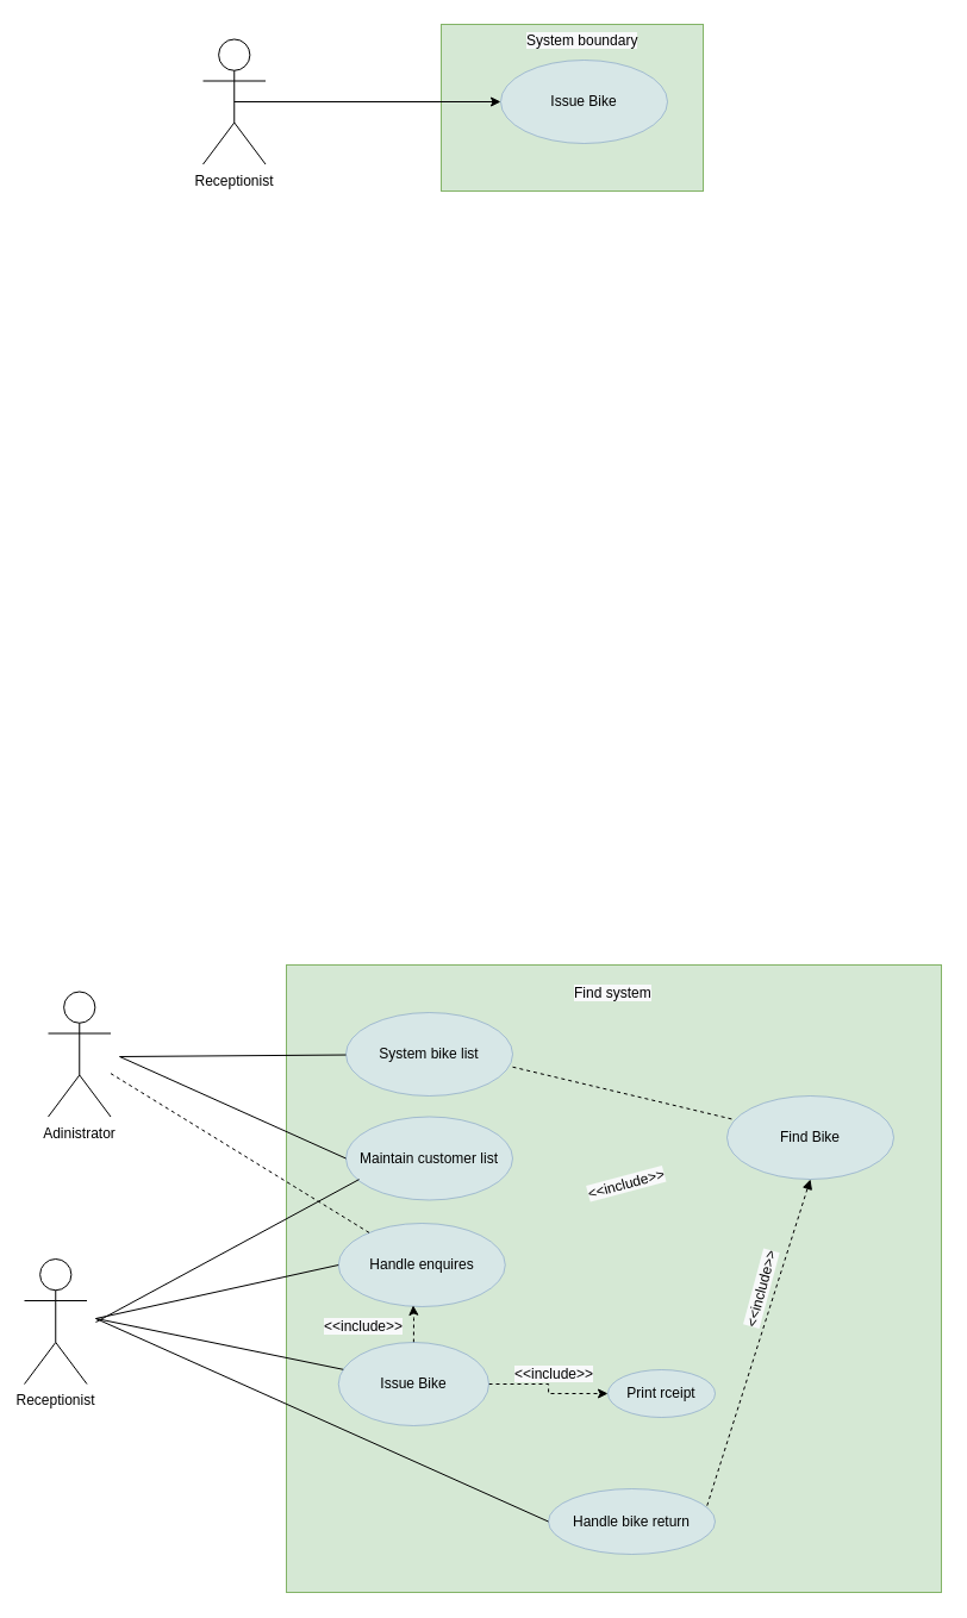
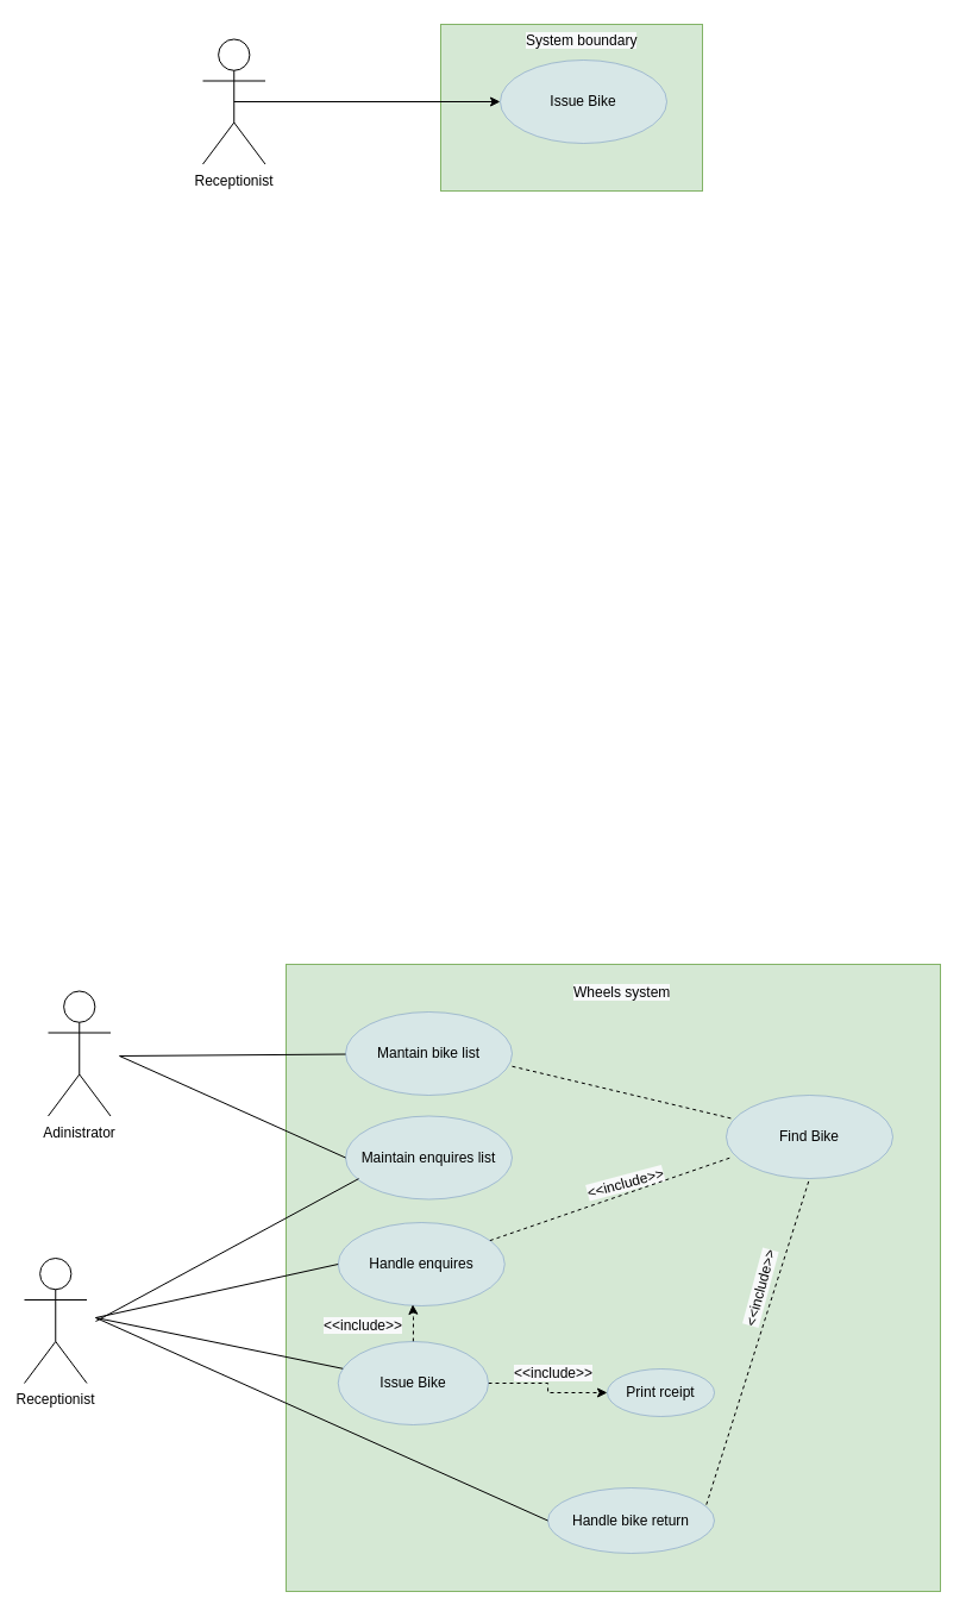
  <mxCell id="0" />
  <mxCell id="1" parent="0" />
  <mxCell id="2" value="&lt;h5&gt;&lt;br&gt;&lt;/h5&gt;" style="html=1;fillColor=#d5e8d4;strokeColor=#82b366;" vertex="1" parent="1"><mxGeometry x="370" y="20" width="220" height="140" as="geometry" /></mxCell>
  <mxCell id="3" style="edgeStyle=orthogonalEdgeStyle;rounded=0;orthogonalLoop=1;jettySize=auto;html=1;exitX=0.5;exitY=0.5;exitDx=0;exitDy=0;exitPerimeter=0;" edge="1" parent="1" source="4" target="5"><mxGeometry relative="1" as="geometry" /></mxCell>
  <mxCell id="4" value="Receptionist" style="shape=umlActor;verticalLabelPosition=bottom;verticalAlign=top;html=1;" vertex="1" parent="1"><mxGeometry x="170" y="32.5" width="52.5" height="105" as="geometry" /></mxCell>
  <mxCell id="5" value="Issue Bike" style="ellipse;whiteSpace=wrap;html=1;fillColor=#dae8fc;strokeColor=#6c8ebf;opacity=50;" vertex="1" parent="1"><mxGeometry x="420" y="50" width="140" height="70" as="geometry" /></mxCell>
  <mxCell id="6" value="&lt;span style=&quot;color: rgb(0 , 0 , 0) ; font-family: &amp;#34;helvetica&amp;#34; ; font-size: 12px ; font-style: normal ; font-weight: 400 ; letter-spacing: normal ; text-align: center ; text-indent: 0px ; text-transform: none ; word-spacing: 0px ; background-color: rgb(248 , 249 , 250) ; display: inline ; float: none&quot;&gt;System boundary&lt;/span&gt;" style="text;whiteSpace=wrap;html=1;" vertex="1" parent="1"><mxGeometry x="440" y="20" width="120" height="30" as="geometry" /></mxCell>
  <mxCell id="7" value="&lt;h5&gt;&lt;br&gt;&lt;/h5&gt;" style="html=1;fillColor=#d5e8d4;strokeColor=#82b366;" vertex="1" parent="1"><mxGeometry x="240" y="810" width="550" height="527" as="geometry" /></mxCell>
  <mxCell id="8" value="Adinistrator" style="shape=umlActor;verticalLabelPosition=bottom;verticalAlign=top;html=1;" vertex="1" parent="1"><mxGeometry x="40" y="832.5" width="52.5" height="105" as="geometry" /></mxCell>
- <mxCell id="9" value="System bike list" style="ellipse;whiteSpace=wrap;html=1;fillColor=#dae8fc;strokeColor=#6c8ebf;opacity=50;" vertex="1" parent="1"><mxGeometry x="290" y="850" width="140" height="70" as="geometry" /></mxCell>
- <mxCell id="10" value="&lt;span style=&quot;color: rgb(0 , 0 , 0) ; font-family: &amp;#34;helvetica&amp;#34; ; font-size: 12px ; font-style: normal ; font-weight: 400 ; letter-spacing: normal ; text-align: center ; text-indent: 0px ; text-transform: none ; word-spacing: 0px ; background-color: rgb(248 , 249 , 250) ; display: inline ; float: none&quot;&gt;Find system&lt;/span&gt;" style="text;whiteSpace=wrap;html=1;" vertex="1" parent="1"><mxGeometry x="480" y="820" width="100" height="30" as="geometry" /></mxCell>
- <mxCell id="11" value="Maintain customer list" style="ellipse;whiteSpace=wrap;html=1;fillColor=#dae8fc;strokeColor=#6c8ebf;opacity=50;" vertex="1" parent="1"><mxGeometry x="290" y="937.5" width="140" height="70" as="geometry" /></mxCell>
+ <mxCell id="9" value="Mantain bike list" style="ellipse;whiteSpace=wrap;html=1;fillColor=#dae8fc;strokeColor=#6c8ebf;opacity=50;" vertex="1" parent="1"><mxGeometry x="290" y="850" width="140" height="70" as="geometry" /></mxCell>
+ <mxCell id="10" value="&lt;span style=&quot;color: rgb(0 , 0 , 0) ; font-family: &amp;#34;helvetica&amp;#34; ; font-size: 12px ; font-style: normal ; font-weight: 400 ; letter-spacing: normal ; text-align: center ; text-indent: 0px ; text-transform: none ; word-spacing: 0px ; background-color: rgb(248 , 249 , 250) ; display: inline ; float: none&quot;&gt;Wheels system&lt;/span&gt;" style="text;whiteSpace=wrap;html=1;" vertex="1" parent="1"><mxGeometry x="480" y="820" width="100" height="30" as="geometry" /></mxCell>
+ <mxCell id="11" value="Maintain enquires list" style="ellipse;whiteSpace=wrap;html=1;fillColor=#dae8fc;strokeColor=#6c8ebf;opacity=50;" vertex="1" parent="1"><mxGeometry x="290" y="937.5" width="140" height="70" as="geometry" /></mxCell>
  <mxCell id="12" value="Handle enquires" style="ellipse;whiteSpace=wrap;html=1;fillColor=#dae8fc;strokeColor=#6c8ebf;opacity=50;" vertex="1" parent="1"><mxGeometry x="283.75" y="1027" width="140" height="70" as="geometry" /></mxCell>
  <mxCell id="13" style="edgeStyle=orthogonalEdgeStyle;rounded=0;orthogonalLoop=1;jettySize=auto;html=1;dashed=1;" edge="1" parent="1" source="15" target="26"><mxGeometry relative="1" as="geometry" /></mxCell>
  <mxCell id="14" style="edgeStyle=orthogonalEdgeStyle;rounded=0;orthogonalLoop=1;jettySize=auto;html=1;entryX=0.448;entryY=0.984;entryDx=0;entryDy=0;entryPerimeter=0;dashed=1;" edge="1" parent="1" source="15" target="12"><mxGeometry relative="1" as="geometry" /></mxCell>
  <mxCell id="15" value="Issue Bike" style="ellipse;whiteSpace=wrap;html=1;fillColor=#dae8fc;strokeColor=#6c8ebf;opacity=50;" vertex="1" parent="1"><mxGeometry x="283.75" y="1127" width="126.25" height="70" as="geometry" /></mxCell>
  <mxCell id="16" value="Handle bike return" style="ellipse;whiteSpace=wrap;html=1;fillColor=#dae8fc;strokeColor=#6c8ebf;opacity=50;" vertex="1" parent="1"><mxGeometry x="460" y="1250" width="140" height="55" as="geometry" /></mxCell>
  <mxCell id="17" value="Receptionist" style="shape=umlActor;verticalLabelPosition=bottom;verticalAlign=top;html=1;" vertex="1" parent="1"><mxGeometry x="20" y="1057" width="52.5" height="105" as="geometry" /></mxCell>
  <mxCell id="18" value="" style="endArrow=none;html=1;" edge="1" parent="1" target="9"><mxGeometry width="50" height="50" relative="1" as="geometry"><mxPoint x="100" y="887" as="sourcePoint" /><mxPoint x="180" y="1037" as="targetPoint" /></mxGeometry></mxCell>
  <mxCell id="19" value="" style="endArrow=none;html=1;entryX=0;entryY=0.5;entryDx=0;entryDy=0;" edge="1" parent="1" target="11"><mxGeometry width="50" height="50" relative="1" as="geometry"><mxPoint x="100" y="887" as="sourcePoint" /><mxPoint x="300.008" y="895.538" as="targetPoint" /></mxGeometry></mxCell>
  <mxCell id="20" value="" style="endArrow=none;html=1;entryX=0.079;entryY=0.752;entryDx=0;entryDy=0;entryPerimeter=0;" edge="1" parent="1" target="11"><mxGeometry width="50" height="50" relative="1" as="geometry"><mxPoint x="80" y="1110" as="sourcePoint" /><mxPoint x="300" y="982.5" as="targetPoint" /></mxGeometry></mxCell>
  <mxCell id="21" value="" style="endArrow=none;html=1;entryX=0;entryY=0.5;entryDx=0;entryDy=0;" edge="1" parent="1" target="12"><mxGeometry width="50" height="50" relative="1" as="geometry"><mxPoint x="80" y="1107" as="sourcePoint" /><mxPoint x="310" y="992.5" as="targetPoint" /></mxGeometry></mxCell>
  <mxCell id="22" value="" style="endArrow=none;html=1;entryX=0;entryY=0.5;entryDx=0;entryDy=0;" edge="1" parent="1" target="16"><mxGeometry width="50" height="50" relative="1" as="geometry"><mxPoint x="80" y="1107" as="sourcePoint" /><mxPoint x="293.75" y="1072" as="targetPoint" /></mxGeometry></mxCell>
  <mxCell id="23" value="" style="endArrow=none;html=1;" edge="1" parent="1" target="15"><mxGeometry width="50" height="50" relative="1" as="geometry"><mxPoint x="80" y="1107" as="sourcePoint" /><mxPoint x="190" y="1107" as="targetPoint" /></mxGeometry></mxCell>
  <mxCell id="24" value="Find Bike" style="ellipse;whiteSpace=wrap;html=1;fillColor=#dae8fc;strokeColor=#6c8ebf;opacity=50;" vertex="1" parent="1"><mxGeometry x="610" y="920" width="140" height="70" as="geometry" /></mxCell>
  <mxCell id="25" value="" style="endArrow=none;html=1;dashed=1;" edge="1" parent="1" target="24"><mxGeometry width="50" height="50" relative="1" as="geometry"><mxPoint x="430" y="895.72" as="sourcePoint" /><mxPoint x="620" y="950" as="targetPoint" /></mxGeometry></mxCell>
  <mxCell id="26" value="Print rceipt" style="ellipse;whiteSpace=wrap;html=1;fillColor=#dae8fc;strokeColor=#6c8ebf;opacity=50;" vertex="1" parent="1"><mxGeometry x="510" y="1150" width="90" height="40" as="geometry" /></mxCell>
  <mxCell id="27" value="&lt;span style=&quot;color: rgb(0 , 0 , 0) ; font-family: &amp;#34;helvetica&amp;#34; ; font-size: 12px ; font-style: normal ; font-weight: 400 ; letter-spacing: normal ; text-align: center ; text-indent: 0px ; text-transform: none ; word-spacing: 0px ; background-color: rgb(248 , 249 , 250) ; display: inline ; float: none&quot;&gt;&amp;lt;&amp;lt;include&amp;gt;&amp;gt;&lt;/span&gt;" style="text;whiteSpace=wrap;html=1;" vertex="1" parent="1"><mxGeometry x="430" y="1140" width="70" height="20" as="geometry" /></mxCell>
  <mxCell id="28" value="&lt;span style=&quot;color: rgb(0 , 0 , 0) ; font-family: &amp;#34;helvetica&amp;#34; ; font-size: 12px ; font-style: normal ; font-weight: 400 ; letter-spacing: normal ; text-align: center ; text-indent: 0px ; text-transform: none ; word-spacing: 0px ; background-color: rgb(248 , 249 , 250) ; display: inline ; float: none&quot;&gt;&amp;lt;&amp;lt;include&amp;gt;&amp;gt;&lt;/span&gt;" style="text;whiteSpace=wrap;html=1;rotation=-15;" vertex="1" parent="1"><mxGeometry x="490" y="980" width="70" height="20" as="geometry" /></mxCell>
- <mxCell id="29" value="" style="endArrow=none;html=1;dashed=1;" edge="1" parent="1" source="12" target="8"><mxGeometry width="50" height="50" relative="1" as="geometry"><mxPoint x="440" y="905.72" as="sourcePoint" /><mxPoint x="626.639" y="950.122" as="targetPoint" /></mxGeometry></mxCell>
- <mxCell id="30" value="" style="endArrow=block;html=1;dashed=1;entryX=0.5;entryY=1;entryDx=0;entryDy=0;exitX=0.952;exitY=0.257;exitDx=0;exitDy=0;exitPerimeter=0;" edge="1" parent="1" source="16" target="24"><mxGeometry width="50" height="50" relative="1" as="geometry"><mxPoint x="421.473" y="1052.201" as="sourcePoint" /><mxPoint x="625.18" y="981.94" as="targetPoint" /></mxGeometry></mxCell>
+ <mxCell id="29" value="" style="endArrow=none;html=1;dashed=1;entryX=0.037;entryY=0.742;entryDx=0;entryDy=0;entryPerimeter=0;" edge="1" parent="1" source="12" target="24"><mxGeometry width="50" height="50" relative="1" as="geometry"><mxPoint x="440" y="905.72" as="sourcePoint" /><mxPoint x="626.639" y="950.122" as="targetPoint" /></mxGeometry></mxCell>
+ <mxCell id="30" value="" style="endArrow=none;html=1;dashed=1;entryX=0.5;entryY=1;entryDx=0;entryDy=0;exitX=0.952;exitY=0.257;exitDx=0;exitDy=0;exitPerimeter=0;" edge="1" parent="1" source="16" target="24"><mxGeometry width="50" height="50" relative="1" as="geometry"><mxPoint x="421.473" y="1052.201" as="sourcePoint" /><mxPoint x="625.18" y="981.94" as="targetPoint" /></mxGeometry></mxCell>
  <mxCell id="31" value="&lt;span style=&quot;color: rgb(0 , 0 , 0) ; font-family: &amp;#34;helvetica&amp;#34; ; font-size: 12px ; font-style: normal ; font-weight: 400 ; letter-spacing: normal ; text-align: center ; text-indent: 0px ; text-transform: none ; word-spacing: 0px ; background-color: rgb(248 , 249 , 250) ; display: inline ; float: none&quot;&gt;&amp;lt;&amp;lt;include&amp;gt;&amp;gt;&lt;/span&gt;" style="text;whiteSpace=wrap;html=1;rotation=-75;" vertex="1" parent="1"><mxGeometry x="600" y="1071.5" width="70" height="20" as="geometry" /></mxCell>
  <mxCell id="32" value="&lt;span style=&quot;color: rgb(0 , 0 , 0) ; font-family: &amp;#34;helvetica&amp;#34; ; font-size: 12px ; font-style: normal ; font-weight: 400 ; letter-spacing: normal ; text-align: center ; text-indent: 0px ; text-transform: none ; word-spacing: 0px ; background-color: rgb(248 , 249 , 250) ; display: inline ; float: none&quot;&gt;&amp;lt;&amp;lt;include&amp;gt;&amp;gt;&lt;/span&gt;" style="text;whiteSpace=wrap;html=1;" vertex="1" parent="1"><mxGeometry x="270" y="1099.5" width="70" height="20" as="geometry" /></mxCell>
